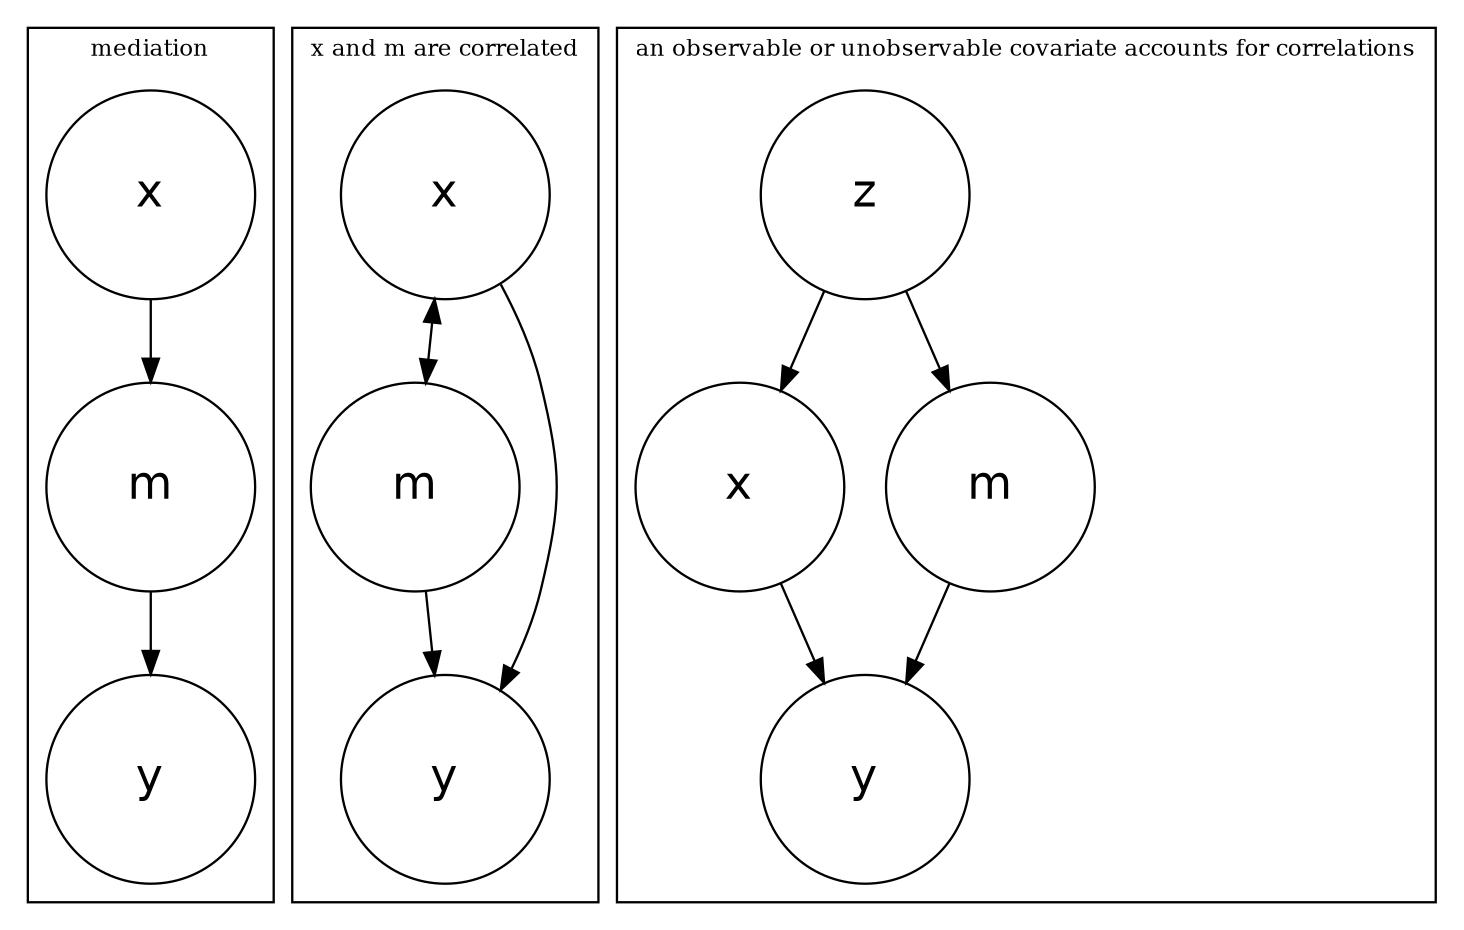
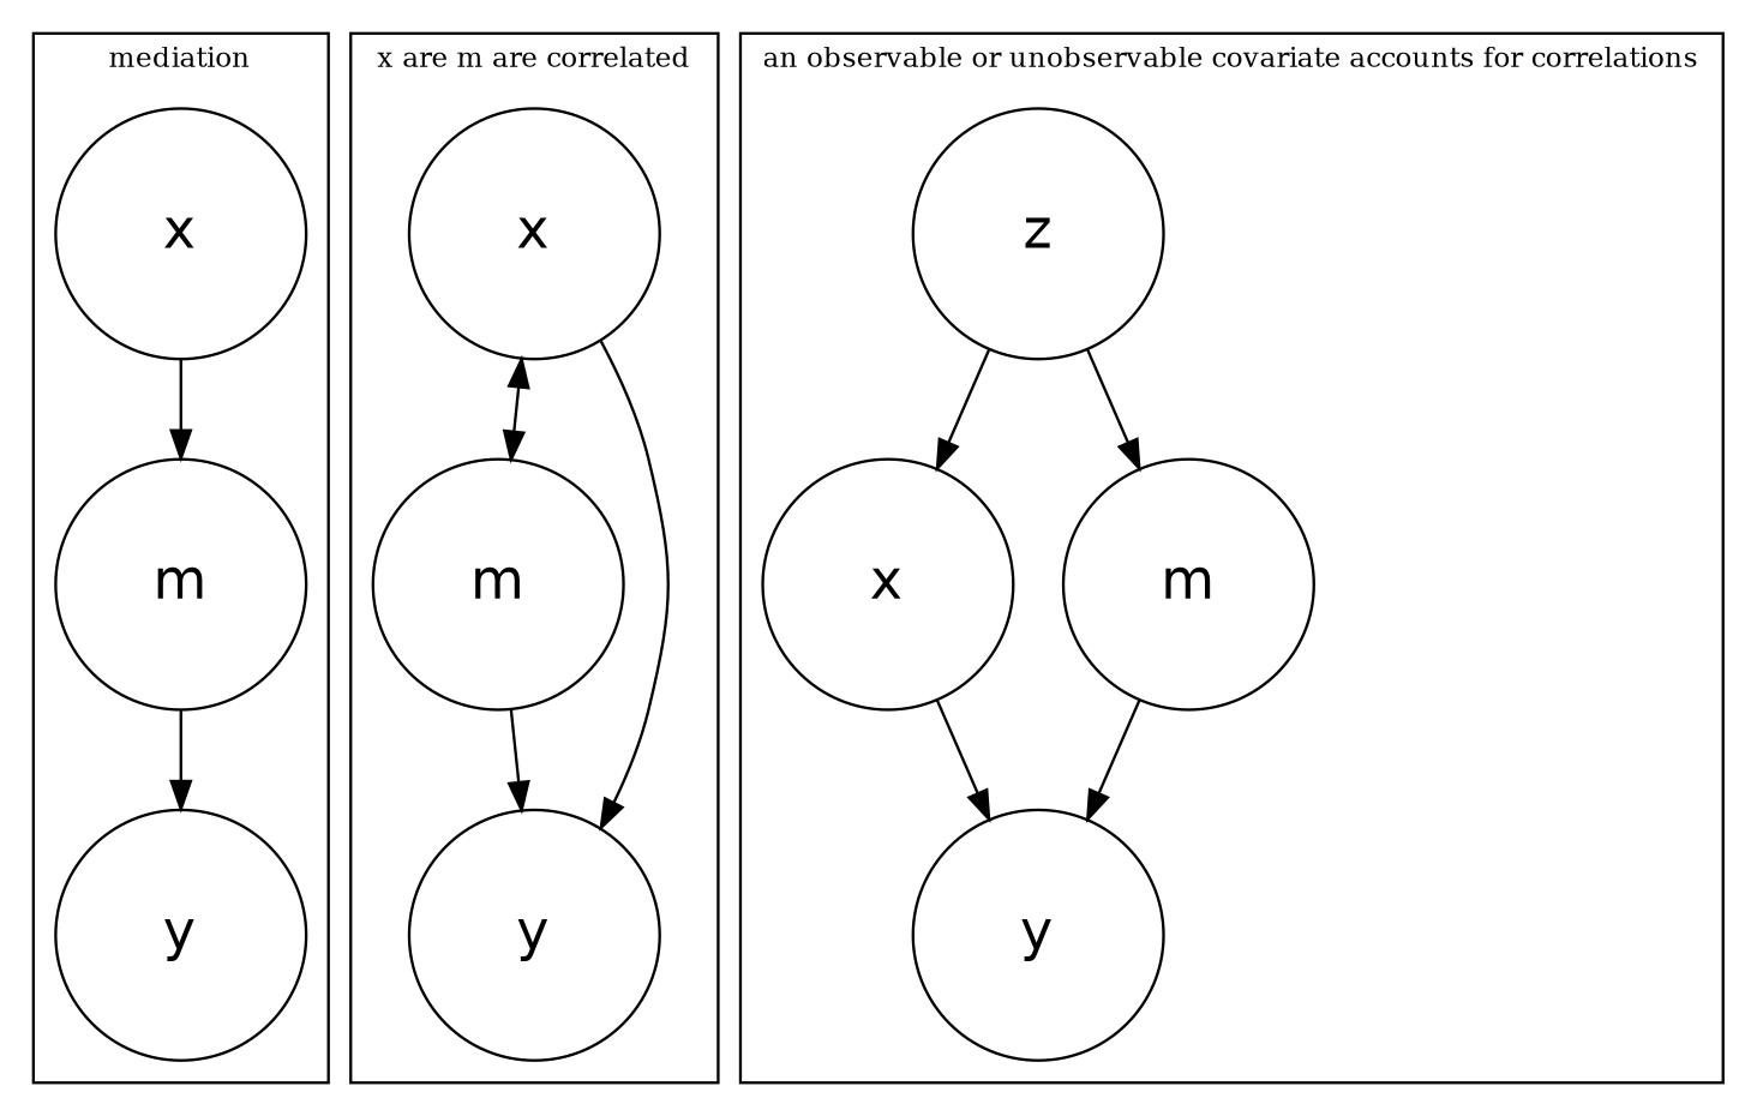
  digraph {
    fontsize=10
    rankdir=TB
    node [fixedsize=true fontname=Helvetica fontsize=20 shape=circle]
    n1 [label=x width=1.25]
    n2 [label=m width=1.25]
    n3 [label=y width=1.25]
    n4 [label=x width=1.25]
    n5 [label=m width=1.25]
    n6 [label=y width=1.25]
    n7 [label=x width=1.25]
    n8 [label=y width=1.25]
    n9 [label=m width=1.25]
    z [width=1.25]
    subgraph cluster_1 {
      label=mediation
      n1
      n2
      n3
    }
    subgraph cluster_2 {
-     label="x and m are correlated"
+     label="x are m are correlated"
      n4
      n5
      n6
    }
    subgraph cluster_3 {
      label="an observable or unobservable covariate accounts for correlations"
      n7
      n8
      n9
      z
    }
    n1 -> n2
    n2 -> n3
    n4 -> n5 [dir=both]
    n4 -> n6
    n5 -> n6
    n7 -> n8
    n9 -> n8
    z -> n7
    z -> n9
  }
